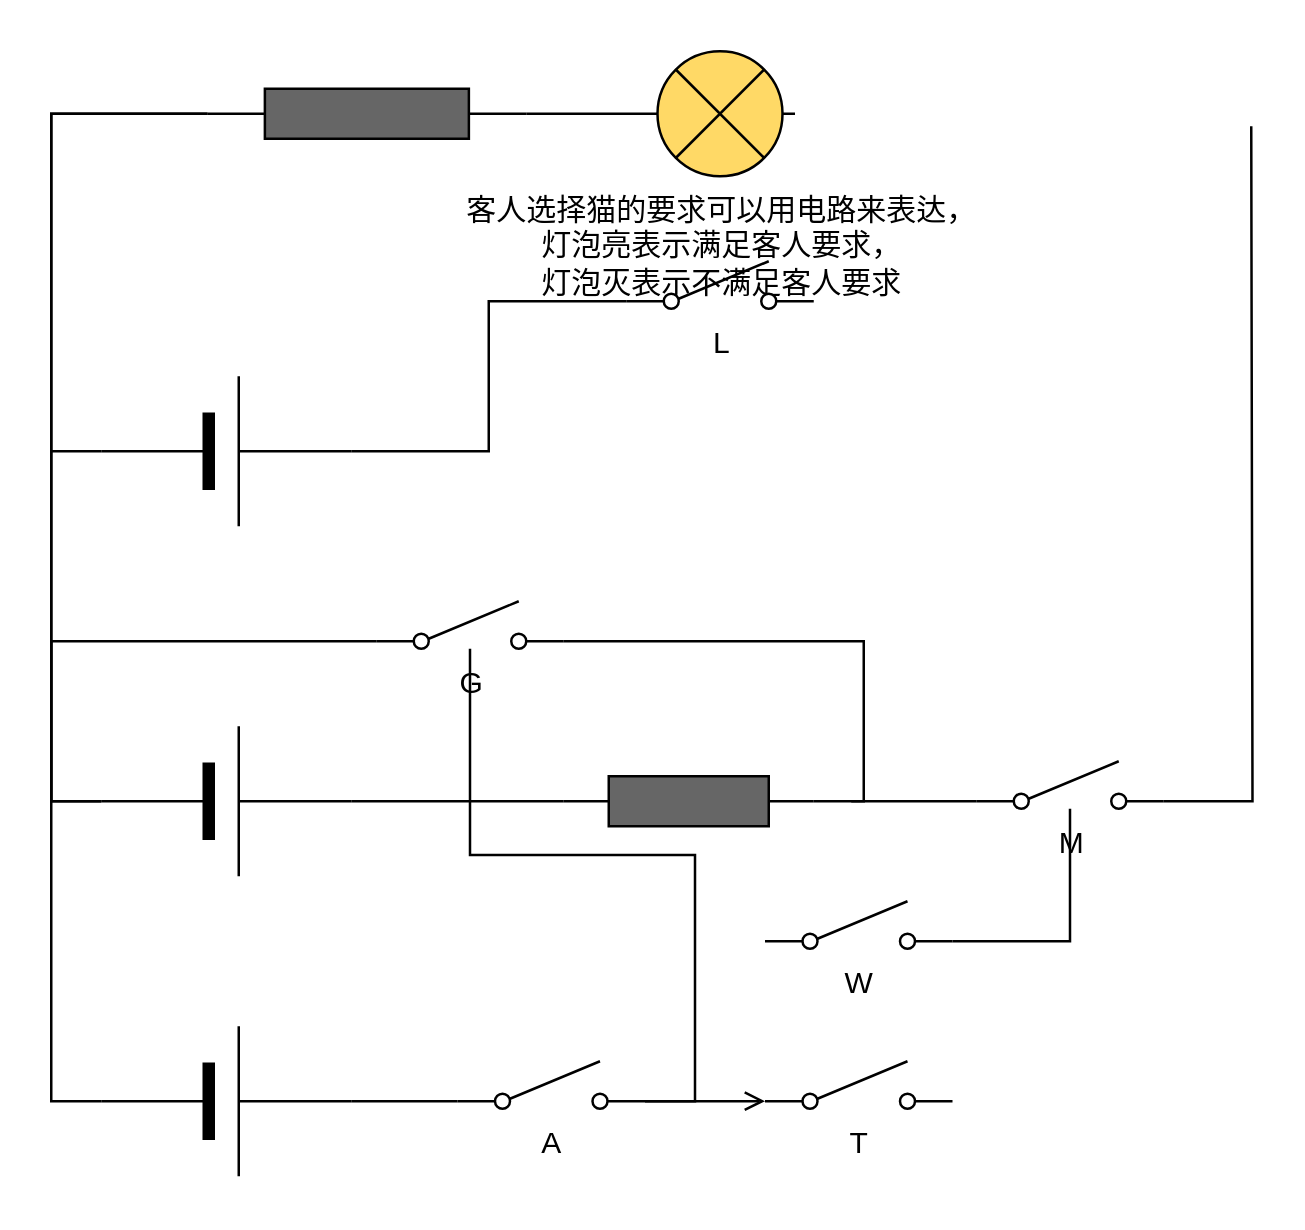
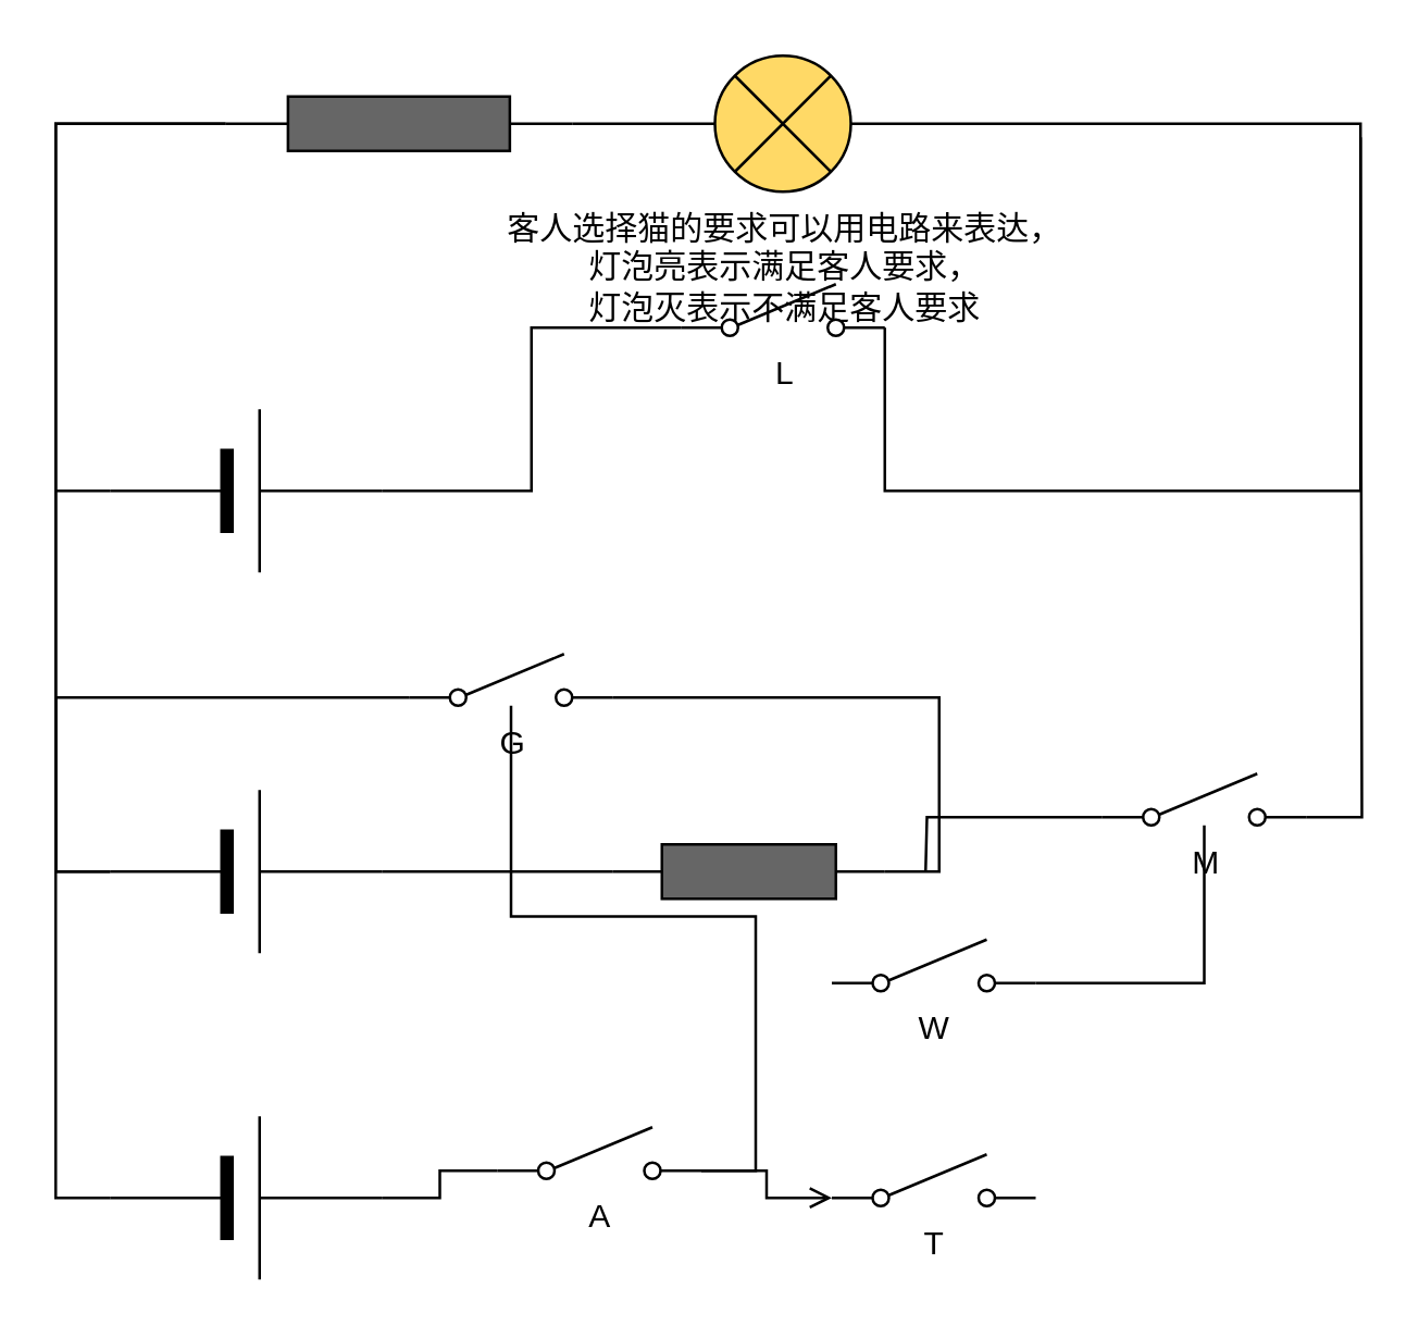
  <mxCell id="0" />
  <mxCell id="1" parent="0" />
  <mxCell id="2" style="edgeStyle=orthogonalEdgeStyle;rounded=0;orthogonalLoop=1;jettySize=auto;html=1;exitX=0;exitY=0.5;exitDx=0;exitDy=0;exitPerimeter=0;endArrow=none;endFill=0;" edge="1" parent="1" source="28"><mxGeometry relative="1" as="geometry"><mxPoint x="40" y="320" as="targetPoint" /><Array as="points"><mxPoint x="80" y="45" /><mxPoint x="20" y="45" /><mxPoint x="20" y="320" /></Array></mxGeometry></mxCell>
  <mxCell id="3" value="客人选择猫的要求可以用电路来表达，&lt;br&gt;灯泡亮表示满足客人要求，&lt;br&gt;灯泡灭表示不满足客人要求" style="pointerEvents=1;verticalLabelPosition=bottom;shadow=0;dashed=0;align=center;html=1;verticalAlign=top;shape=mxgraph.electrical.miscellaneous.light_bulb;fillColor=#FFD966;" vertex="1" parent="1"><mxGeometry x="257.5" y="20" width="60" height="50" as="geometry" /></mxCell>
  <mxCell id="4" value="T" style="pointerEvents=1;verticalLabelPosition=bottom;shadow=0;dashed=0;align=center;html=1;verticalAlign=top;shape=mxgraph.electrical.electro-mechanical.simple_switch;" vertex="1" parent="1"><mxGeometry x="305.5" y="424" width="75" height="19" as="geometry" /></mxCell>
  <mxCell id="5" style="edgeStyle=orthogonalEdgeStyle;rounded=0;orthogonalLoop=1;jettySize=auto;html=1;exitX=1;exitY=0.84;exitDx=0;exitDy=0;exitPerimeter=0;entryX=0;entryY=0.84;entryDx=0;entryDy=0;entryPerimeter=0;endArrow=open;endFill=0;" edge="1" parent="1" source="7" target="4"><mxGeometry relative="1" as="geometry" /></mxCell>
  <mxCell id="6" style="edgeStyle=orthogonalEdgeStyle;rounded=0;orthogonalLoop=1;jettySize=auto;html=1;exitX=1;exitY=0.84;exitDx=0;exitDy=0;exitPerimeter=0;endArrow=none;endFill=0;" edge="1" parent="1" source="7" target="12"><mxGeometry relative="1" as="geometry" /></mxCell>
- <mxCell id="7" value="A" style="pointerEvents=1;verticalLabelPosition=bottom;shadow=0;dashed=0;align=center;html=1;verticalAlign=top;shape=mxgraph.electrical.electro-mechanical.simple_switch;" vertex="1" parent="1"><mxGeometry x="182.5" y="424" width="75" height="19" as="geometry" /></mxCell>
+ <mxCell id="7" value="A" style="pointerEvents=1;verticalLabelPosition=bottom;shadow=0;dashed=0;align=center;html=1;verticalAlign=top;shape=mxgraph.electrical.electro-mechanical.simple_switch;" vertex="1" parent="1"><mxGeometry x="182.5" y="414" width="75" height="19" as="geometry" /></mxCell>
  <mxCell id="8" style="edgeStyle=orthogonalEdgeStyle;rounded=0;orthogonalLoop=1;jettySize=auto;html=1;exitX=1;exitY=0.84;exitDx=0;exitDy=0;exitPerimeter=0;endArrow=none;endFill=0;" edge="1" parent="1" source="9" target="17"><mxGeometry relative="1" as="geometry" /></mxCell>
- <mxCell id="9" value="W" style="pointerEvents=1;verticalLabelPosition=bottom;shadow=0;dashed=0;align=center;html=1;verticalAlign=top;shape=mxgraph.electrical.electro-mechanical.simple_switch;" vertex="1" parent="1"><mxGeometry x="305.5" y="360" width="75" height="19" as="geometry" /></mxCell>
+ <mxCell id="9" value="W" style="pointerEvents=1;verticalLabelPosition=bottom;shadow=0;dashed=0;align=center;html=1;verticalAlign=top;shape=mxgraph.electrical.electro-mechanical.simple_switch;" vertex="1" parent="1"><mxGeometry x="305.5" y="345" width="75" height="19" as="geometry" /></mxCell>
  <mxCell id="10" style="edgeStyle=orthogonalEdgeStyle;rounded=0;orthogonalLoop=1;jettySize=auto;html=1;exitX=0;exitY=0.84;exitDx=0;exitDy=0;exitPerimeter=0;entryX=0;entryY=0.5;entryDx=0;entryDy=0;entryPerimeter=0;endArrow=none;endFill=0;" edge="1" parent="1" source="12" target="20"><mxGeometry relative="1" as="geometry" /></mxCell>
  <mxCell id="11" style="edgeStyle=orthogonalEdgeStyle;rounded=0;orthogonalLoop=1;jettySize=auto;html=1;exitX=1;exitY=0.84;exitDx=0;exitDy=0;exitPerimeter=0;entryX=1;entryY=0.5;entryDx=0;entryDy=0;entryPerimeter=0;endArrow=none;endFill=0;" edge="1" parent="1" source="12" target="14"><mxGeometry relative="1" as="geometry" /></mxCell>
  <mxCell id="12" value="G" style="pointerEvents=1;verticalLabelPosition=bottom;shadow=0;dashed=0;align=center;html=1;verticalAlign=top;shape=mxgraph.electrical.electro-mechanical.simple_switch;" vertex="1" parent="1"><mxGeometry x="150" y="240" width="75" height="19" as="geometry" /></mxCell>
  <mxCell id="13" style="edgeStyle=orthogonalEdgeStyle;rounded=0;orthogonalLoop=1;jettySize=auto;html=1;exitX=0;exitY=0.5;exitDx=0;exitDy=0;exitPerimeter=0;endArrow=none;endFill=0;" edge="1" parent="1" source="14" target="20"><mxGeometry relative="1" as="geometry" /></mxCell>
  <mxCell id="14" value="" style="pointerEvents=1;verticalLabelPosition=bottom;shadow=0;dashed=0;align=center;html=1;verticalAlign=top;shape=mxgraph.electrical.resistors.resistor_1;fillColor=#666666;" vertex="1" parent="1"><mxGeometry x="225" y="310" width="100" height="20" as="geometry" /></mxCell>
  <mxCell id="15" style="edgeStyle=orthogonalEdgeStyle;rounded=0;orthogonalLoop=1;jettySize=auto;html=1;exitX=0;exitY=0.84;exitDx=0;exitDy=0;exitPerimeter=0;endArrow=none;endFill=0;" edge="1" parent="1" source="17"><mxGeometry relative="1" as="geometry"><mxPoint x="340" y="320" as="targetPoint" /></mxGeometry></mxCell>
  <mxCell id="16" style="edgeStyle=orthogonalEdgeStyle;rounded=0;orthogonalLoop=1;jettySize=auto;html=1;exitX=1;exitY=0.84;exitDx=0;exitDy=0;exitPerimeter=0;endArrow=none;endFill=0;" edge="1" parent="1" source="17"><mxGeometry relative="1" as="geometry"><mxPoint x="500" y="50" as="targetPoint" /></mxGeometry></mxCell>
- <mxCell id="17" value="M" style="pointerEvents=1;verticalLabelPosition=bottom;shadow=0;dashed=0;align=center;html=1;verticalAlign=top;shape=mxgraph.electrical.electro-mechanical.simple_switch;" vertex="1" parent="1"><mxGeometry x="390" y="304" width="75" height="19" as="geometry" /></mxCell>
+ <mxCell id="17" value="M" style="pointerEvents=1;verticalLabelPosition=bottom;shadow=0;dashed=0;align=center;html=1;verticalAlign=top;shape=mxgraph.electrical.electro-mechanical.simple_switch;" vertex="1" parent="1"><mxGeometry x="405" y="284" width="75" height="19" as="geometry" /></mxCell>
  <mxCell id="18" style="edgeStyle=orthogonalEdgeStyle;rounded=0;orthogonalLoop=1;jettySize=auto;html=1;exitX=1;exitY=0.5;exitDx=0;exitDy=0;exitPerimeter=0;entryX=0;entryY=0.84;entryDx=0;entryDy=0;entryPerimeter=0;endArrow=none;endFill=0;" edge="1" parent="1" source="19" target="7"><mxGeometry relative="1" as="geometry" /></mxCell>
  <mxCell id="19" value="" style="verticalLabelPosition=bottom;shadow=0;dashed=0;align=center;fillColor=#000000;html=1;verticalAlign=top;strokeWidth=1;shape=mxgraph.electrical.miscellaneous.monocell_battery;" vertex="1" parent="1"><mxGeometry x="40" y="410" width="100" height="60" as="geometry" /></mxCell>
  <mxCell id="20" value="" style="verticalLabelPosition=bottom;shadow=0;dashed=0;align=center;fillColor=#000000;html=1;verticalAlign=top;strokeWidth=1;shape=mxgraph.electrical.miscellaneous.monocell_battery;" vertex="1" parent="1"><mxGeometry x="40" y="290" width="100" height="60" as="geometry" /></mxCell>
  <mxCell id="21" style="edgeStyle=orthogonalEdgeStyle;rounded=0;orthogonalLoop=1;jettySize=auto;html=1;exitX=1;exitY=0.5;exitDx=0;exitDy=0;exitPerimeter=0;entryX=0;entryY=0.84;entryDx=0;entryDy=0;entryPerimeter=0;endArrow=none;endFill=0;" edge="1" parent="1" source="23" target="25"><mxGeometry relative="1" as="geometry" /></mxCell>
  <mxCell id="22" style="edgeStyle=orthogonalEdgeStyle;rounded=0;orthogonalLoop=1;jettySize=auto;html=1;exitX=0;exitY=0.5;exitDx=0;exitDy=0;exitPerimeter=0;endArrow=none;endFill=0;" edge="1" parent="1" source="23"><mxGeometry relative="1" as="geometry"><mxPoint x="20" y="180" as="targetPoint" /></mxGeometry></mxCell>
  <mxCell id="23" value="" style="verticalLabelPosition=bottom;shadow=0;dashed=0;align=center;fillColor=#000000;html=1;verticalAlign=top;strokeWidth=1;shape=mxgraph.electrical.miscellaneous.monocell_battery;" vertex="1" parent="1"><mxGeometry x="40" y="150" width="100" height="60" as="geometry" /></mxCell>
+ <mxCell id="24" style="edgeStyle=orthogonalEdgeStyle;rounded=0;orthogonalLoop=1;jettySize=auto;html=1;exitX=1;exitY=0.84;exitDx=0;exitDy=0;exitPerimeter=0;entryX=1;entryY=0.5;entryDx=0;entryDy=0;entryPerimeter=0;endArrow=none;endFill=0;" edge="1" parent="1" source="25" target="3"><mxGeometry relative="1" as="geometry"><Array as="points"><mxPoint x="500" y="180" /><mxPoint x="500" y="45" /></Array></mxGeometry></mxCell>
  <mxCell id="25" value="L" style="pointerEvents=1;verticalLabelPosition=bottom;shadow=0;dashed=0;align=center;html=1;verticalAlign=top;shape=mxgraph.electrical.electro-mechanical.simple_switch;" vertex="1" parent="1"><mxGeometry x="250" y="104" width="75" height="19" as="geometry" /></mxCell>
  <mxCell id="26" style="edgeStyle=orthogonalEdgeStyle;rounded=0;orthogonalLoop=1;jettySize=auto;html=1;exitX=1;exitY=0.5;exitDx=0;exitDy=0;exitPerimeter=0;entryX=0;entryY=0.5;entryDx=0;entryDy=0;entryPerimeter=0;endArrow=none;endFill=0;" edge="1" parent="1" source="28" target="3"><mxGeometry relative="1" as="geometry" /></mxCell>
  <mxCell id="27" style="edgeStyle=orthogonalEdgeStyle;rounded=0;orthogonalLoop=1;jettySize=auto;html=1;exitX=0;exitY=0.5;exitDx=0;exitDy=0;exitPerimeter=0;entryX=0;entryY=0.5;entryDx=0;entryDy=0;entryPerimeter=0;endArrow=none;endFill=0;" edge="1" parent="1" source="28" target="19"><mxGeometry relative="1" as="geometry" /></mxCell>
  <mxCell id="28" value="" style="pointerEvents=1;verticalLabelPosition=bottom;shadow=0;dashed=0;align=center;html=1;verticalAlign=top;shape=mxgraph.electrical.resistors.resistor_1;fillColor=#666666;" vertex="1" parent="1"><mxGeometry x="82.5" y="35" width="127.5" height="20" as="geometry" /></mxCell>
